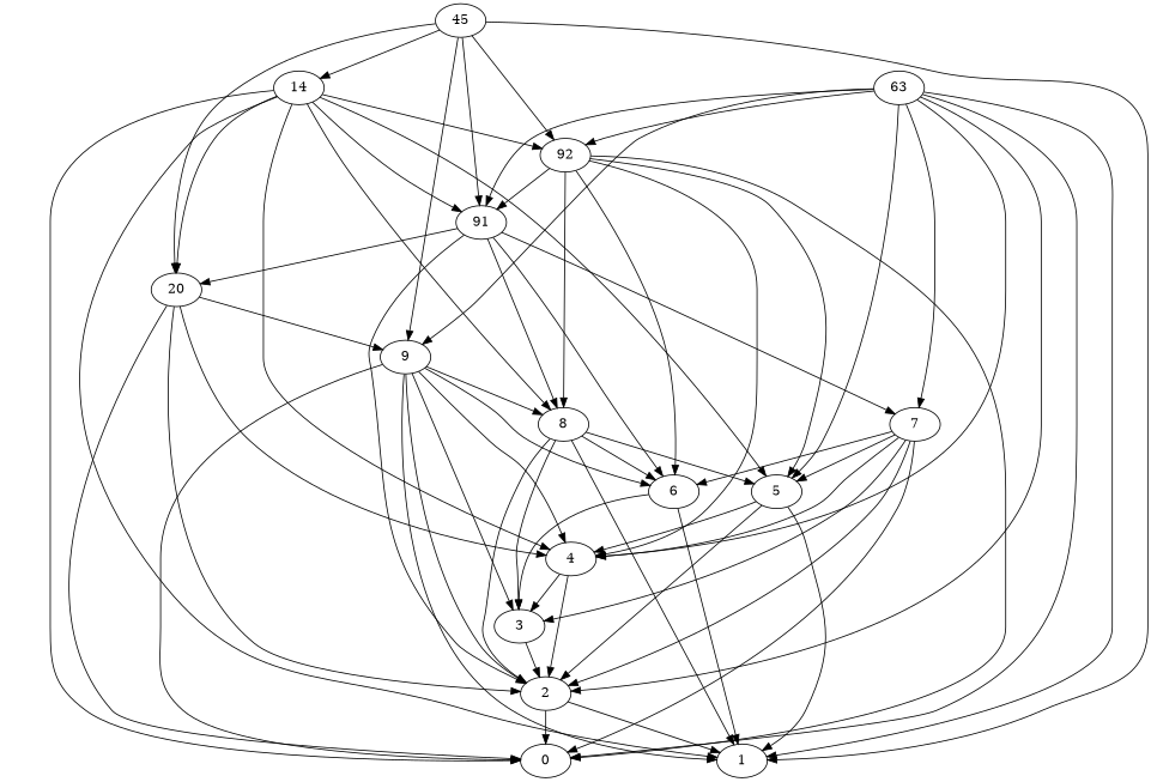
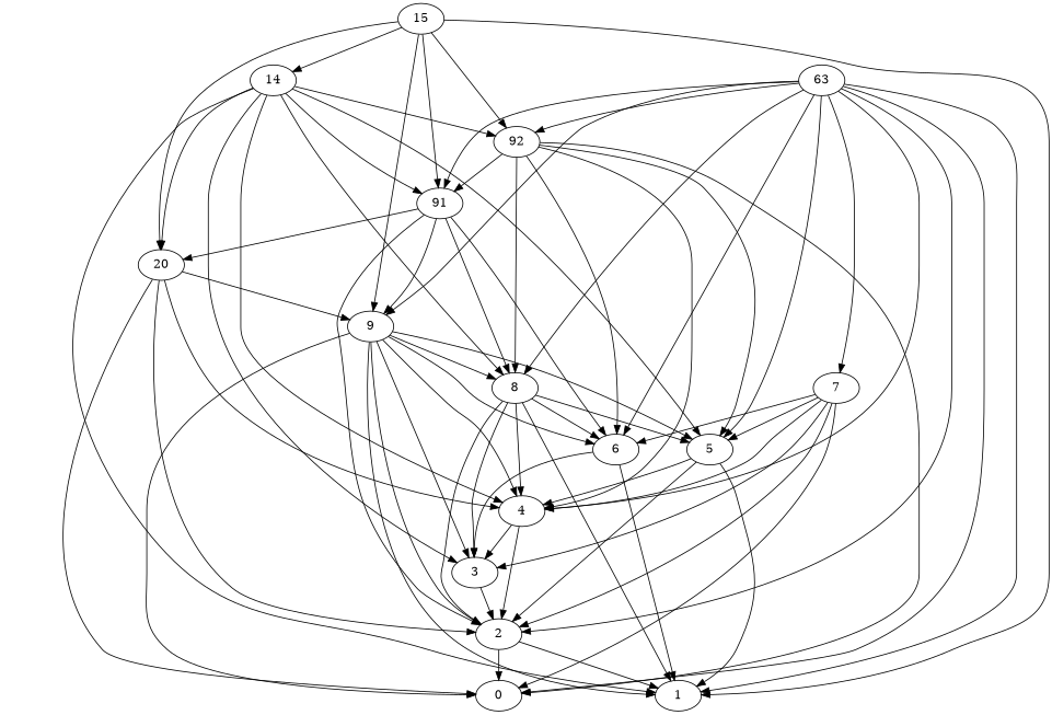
  digraph {
    node [Weight=3]
    edge [Weight=11]
-   15 [Weight=9 label=45]
+   15 [Weight=9]
    14
    n3 [Weight=4 label=92]
    n4 [Weight=10 label=91]
    n5 [Weight=5 label=20]
    9 [Weight=4]
    1 [Weight=5]
    8 [Weight=9]
    5 [Weight=2]
    4
    0 [Weight=7]
    6 [Weight=6]
    2 [Weight=7]
    3 [Weight=4]
    n15 [label=63]
    7
    15 -> 14 [Weight=4]
    15 -> n3 [Weight=4]
    15 -> n4
    15 -> n5 [Weight=4]
    15 -> 9 [Weight=18]
    15 -> 1 [Weight=9]
    14 -> n3 [Weight=7]
    14 -> n4 [Weight=9]
    14 -> n5 [Weight=5]
    14 -> 1 [Weight=16]
    14 -> 8 [Weight=4]
    14 -> 5
    14 -> 4 [Weight=13]
-   14 -> 0 [Weight=4]
+   14 -> 3 [Weight=4]
    n3 -> n4 [Weight=18]
    n3 -> 8 [Weight=16]
    n3 -> 5 [Weight=4]
    n3 -> 4 [Weight=4]
    n3 -> 0 [Weight=13]
    n3 -> 6
    n4 -> n5
-   n4 -> 7 [Weight=13]
+   n4 -> 9 [Weight=13]
    n4 -> 8 [Weight=5]
    n4 -> 6 [Weight=13]
    n4 -> 2 [Weight=7]
    n5 -> 9 [Weight=7]
    n5 -> 4 [Weight=7]
    n5 -> 0 [Weight=18]
    n5 -> 2
    9 -> 1
    9 -> 8
+   9 -> 5 [Weight=7]
    9 -> 4 [Weight=13]
    9 -> 0 [Weight=15]
    9 -> 6 [Weight=13]
    9 -> 2 [Weight=13]
    9 -> 3 [Weight=5]
    8 -> 1 [Weight=15]
    8 -> 5 [Weight=18]
+   8 -> 4 [Weight=15]
    8 -> 6 [Weight=18]
    8 -> 2 [Weight=16]
    8 -> 3 [Weight=7]
    5 -> 1
    5 -> 4 [Weight=15]
    5 -> 2
    4 -> 2 [Weight=15]
    4 -> 3 [Weight=7]
    6 -> 1 [Weight=18]
    6 -> 3 [Weight=7]
    2 -> 1 [Weight=18]
    2 -> 0 [Weight=16]
    3 -> 2 [Weight=4]
    n15 -> n3 [Weight=9]
    n15 -> n4 [Weight=13]
    n15 -> 9 [Weight=18]
    n15 -> 1 [Weight=18]
+   n15 -> 8 [Weight=16]
    n15 -> 5 [Weight=9]
    n15 -> 4 [Weight=7]
    n15 -> 0 [Weight=9]
+   n15 -> 6
    n15 -> 2 [Weight=13]
    n15 -> 7 [Weight=18]
    7 -> 5
    7 -> 4 [Weight=7]
    7 -> 0 [Weight=9]
    7 -> 6 [Weight=9]
    7 -> 2 [Weight=15]
    7 -> 3 [Weight=15]
  }
